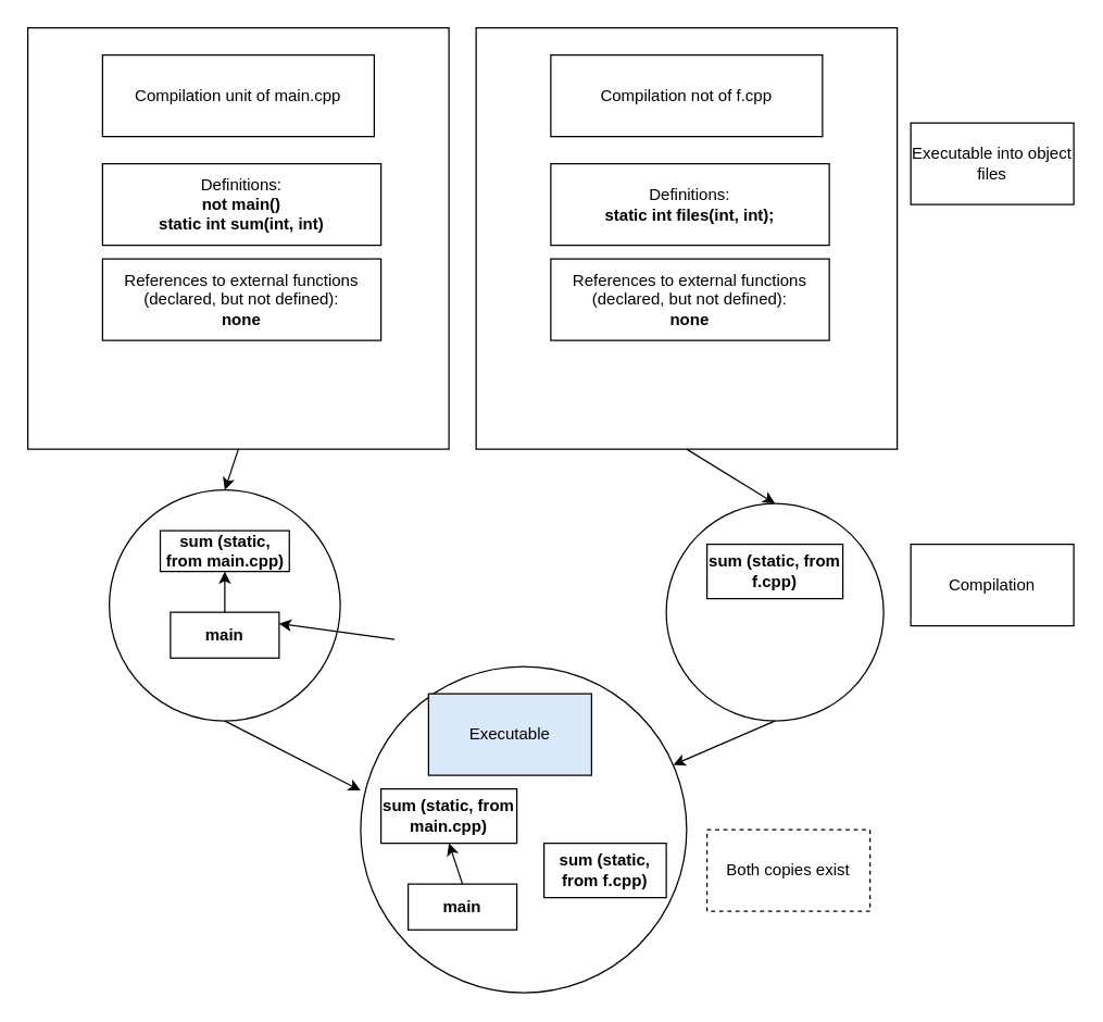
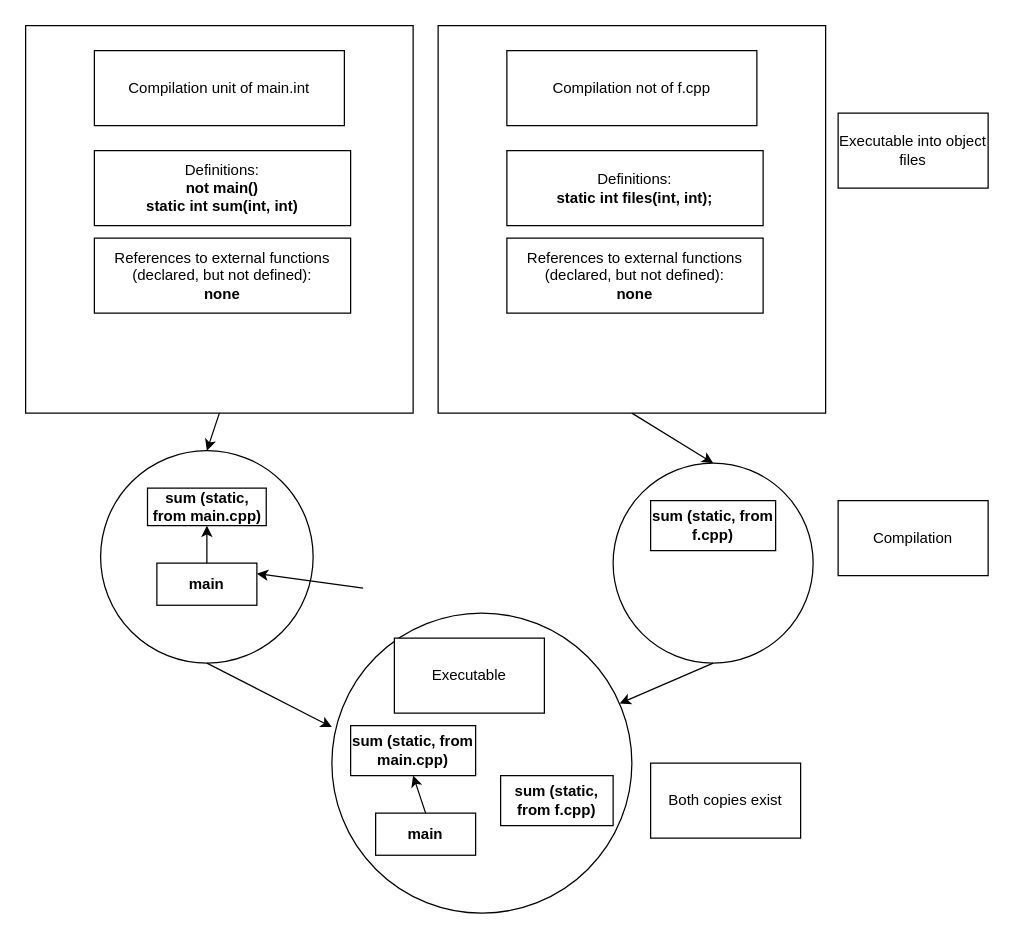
  <mxCell id="0" />
  <mxCell id="1" parent="0" />
  <mxCell id="2" value="" style="group" parent="1" vertex="1" connectable="0"><mxGeometry x="20" y="20" width="310" height="310" as="geometry" /></mxCell>
  <mxCell id="3" value="" style="whiteSpace=wrap;html=1;aspect=fixed;movable=1;resizable=1;rotatable=1;deletable=1;editable=1;locked=0;connectable=1;" parent="2" vertex="1"><mxGeometry width="310" height="310" as="geometry" /></mxCell>
- <mxCell id="4" value="Compilation unit of main.cpp" style="rounded=0;whiteSpace=wrap;html=1;movable=1;resizable=1;rotatable=1;deletable=1;editable=1;locked=0;connectable=1;" parent="2" vertex="1"><mxGeometry x="55" y="20" width="200" height="60" as="geometry" /></mxCell>
+ <mxCell id="4" value="Compilation unit of main.int" style="rounded=0;whiteSpace=wrap;html=1;movable=1;resizable=1;rotatable=1;deletable=1;editable=1;locked=0;connectable=1;" parent="2" vertex="1"><mxGeometry x="55" y="20" width="200" height="60" as="geometry" /></mxCell>
  <mxCell id="5" value="Definitions:&lt;br&gt;&lt;b&gt;not main()&lt;br&gt;static int sum(int, int)&lt;br&gt;&lt;/b&gt;" style="rounded=0;whiteSpace=wrap;html=1;" parent="2" vertex="1"><mxGeometry x="55" y="100" width="205" height="60" as="geometry" /></mxCell>
  <mxCell id="6" value="References to external functions (declared, but not defined):&lt;br&gt;&lt;b&gt;none&lt;/b&gt;" style="rounded=0;whiteSpace=wrap;html=1;" parent="2" vertex="1"><mxGeometry x="55" y="170" width="205" height="60" as="geometry" /></mxCell>
  <mxCell id="7" value="" style="group" parent="1" vertex="1" connectable="0"><mxGeometry x="350" y="20" width="310" height="310" as="geometry" /></mxCell>
  <mxCell id="8" value="" style="whiteSpace=wrap;html=1;aspect=fixed;movable=1;resizable=1;rotatable=1;deletable=1;editable=1;locked=0;connectable=1;" parent="7" vertex="1"><mxGeometry width="310" height="310" as="geometry" /></mxCell>
  <mxCell id="9" value="Compilation not of f.cpp" style="rounded=0;whiteSpace=wrap;html=1;movable=1;resizable=1;rotatable=1;deletable=1;editable=1;locked=0;connectable=1;" parent="7" vertex="1"><mxGeometry x="55" y="20" width="200" height="60" as="geometry" /></mxCell>
  <mxCell id="10" value="Definitions:&lt;br&gt;&lt;b&gt;static int files(int, int);&lt;/b&gt;" style="rounded=0;whiteSpace=wrap;html=1;" parent="7" vertex="1"><mxGeometry x="55" y="100" width="205" height="60" as="geometry" /></mxCell>
  <mxCell id="11" value="References to external functions (declared, but not defined):&lt;br&gt;&lt;b&gt;none&lt;/b&gt;" style="rounded=0;whiteSpace=wrap;html=1;" parent="7" vertex="1"><mxGeometry x="55" y="170" width="205" height="60" as="geometry" /></mxCell>
  <mxCell id="12" value="" style="group" parent="1" vertex="1" connectable="0"><mxGeometry x="80" y="353.7" width="263.35" height="176.3" as="geometry" /></mxCell>
  <mxCell id="13" value="" style="ellipse;whiteSpace=wrap;html=1;aspect=fixed;" parent="12" vertex="1"><mxGeometry y="6.3" width="170" height="170" as="geometry" /></mxCell>
  <mxCell id="14" value="&lt;b&gt;sum (static, from main.cpp)&lt;br&gt;&lt;/b&gt;" style="rounded=0;whiteSpace=wrap;html=1;" parent="12" vertex="1"><mxGeometry x="37.5" y="36.3" width="95" height="30" as="geometry" /></mxCell>
  <mxCell id="15" value="&lt;b&gt;main&lt;/b&gt;" style="rounded=0;whiteSpace=wrap;html=1;" parent="12" vertex="1"><mxGeometry x="45" y="96.3" width="80" height="33.7" as="geometry" /></mxCell>
  <mxCell id="16" value="" style="endArrow=classic;html=1;rounded=0;entryX=1;entryY=0.25;entryDx=0;entryDy=0;" parent="12" target="15" edge="1"><mxGeometry width="50" height="50" relative="1" as="geometry"><mxPoint x="210" y="116.3" as="sourcePoint" /><mxPoint x="190" y="156.3" as="targetPoint" /></mxGeometry></mxCell>
  <mxCell id="17" value="" style="curved=1;endArrow=classic;html=1;rounded=0;exitX=0.5;exitY=0;exitDx=0;exitDy=0;entryX=0.5;entryY=1;entryDx=0;entryDy=0;" edge="1" parent="12" source="15" target="14"><mxGeometry width="50" height="50" relative="1" as="geometry"><mxPoint x="260" y="106.3" as="sourcePoint" /><mxPoint x="310" y="56.3" as="targetPoint" /><Array as="points" /></mxGeometry></mxCell>
  <mxCell id="18" value="" style="ellipse;whiteSpace=wrap;html=1;aspect=fixed;" parent="1" vertex="1"><mxGeometry x="490" y="370" width="160" height="160" as="geometry" /></mxCell>
  <mxCell id="19" value="&lt;b&gt;sum (static, from f.cpp)&lt;/b&gt;" style="rounded=0;whiteSpace=wrap;html=1;" parent="1" vertex="1"><mxGeometry x="520" y="400" width="100" height="40" as="geometry" /></mxCell>
  <mxCell id="20" value="" style="curved=1;endArrow=classic;html=1;rounded=0;exitX=0.5;exitY=1;exitDx=0;exitDy=0;entryX=0.5;entryY=0;entryDx=0;entryDy=0;" parent="1" source="3" target="13" edge="1"><mxGeometry width="50" height="50" relative="1" as="geometry"><mxPoint x="380" y="410" as="sourcePoint" /><mxPoint x="430" y="360" as="targetPoint" /><Array as="points" /></mxGeometry></mxCell>
  <mxCell id="21" value="" style="curved=1;endArrow=classic;html=1;rounded=0;exitX=0.5;exitY=1;exitDx=0;exitDy=0;entryX=0.5;entryY=0;entryDx=0;entryDy=0;" parent="1" source="8" target="18" edge="1"><mxGeometry width="50" height="50" relative="1" as="geometry"><mxPoint x="185" y="340" as="sourcePoint" /><mxPoint x="175" y="370" as="targetPoint" /><Array as="points" /></mxGeometry></mxCell>
  <mxCell id="22" value="Executable into object files" style="rounded=0;whiteSpace=wrap;html=1;" parent="1" vertex="1"><mxGeometry x="670" y="90" width="120" height="60" as="geometry" /></mxCell>
  <mxCell id="23" value="Compilation" style="rounded=0;whiteSpace=wrap;html=1;" parent="1" vertex="1"><mxGeometry x="670" y="400" width="120" height="60" as="geometry" /></mxCell>
  <mxCell id="24" value="" style="endArrow=classic;html=1;rounded=0;exitX=0.5;exitY=1;exitDx=0;exitDy=0;entryX=0;entryY=0.38;entryDx=0;entryDy=0;entryPerimeter=0;" parent="1" source="13" target="26" edge="1"><mxGeometry width="50" height="50" relative="1" as="geometry"><mxPoint x="440" y="560" as="sourcePoint" /><mxPoint x="310" y="570" as="targetPoint" /></mxGeometry></mxCell>
  <mxCell id="25" value="" style="endArrow=classic;html=1;rounded=0;exitX=0.5;exitY=1;exitDx=0;exitDy=0;" parent="1" source="18" target="26" edge="1"><mxGeometry width="50" height="50" relative="1" as="geometry"><mxPoint x="175" y="540" as="sourcePoint" /><mxPoint x="430" y="570" as="targetPoint" /></mxGeometry></mxCell>
  <mxCell id="26" value="" style="ellipse;whiteSpace=wrap;html=1;aspect=fixed;" vertex="1" parent="1"><mxGeometry x="265" y="490" width="240" height="240" as="geometry" /></mxCell>
- <mxCell id="27" value="Executable" style="rounded=0;whiteSpace=wrap;html=1;fillColor=#dae8fc;" vertex="1" parent="1"><mxGeometry x="315" y="510" width="120" height="60" as="geometry" /></mxCell>
+ <mxCell id="27" value="Executable" style="rounded=0;whiteSpace=wrap;html=1;" vertex="1" parent="1"><mxGeometry x="315" y="510" width="120" height="60" as="geometry" /></mxCell>
  <mxCell id="28" value="&lt;b&gt;sum (static, from main.cpp)&lt;/b&gt;" style="rounded=0;whiteSpace=wrap;html=1;" vertex="1" parent="1"><mxGeometry x="280" y="580" width="100" height="40" as="geometry" /></mxCell>
  <mxCell id="29" value="&lt;b&gt;main&lt;/b&gt;" style="rounded=0;whiteSpace=wrap;html=1;" vertex="1" parent="1"><mxGeometry x="300" y="650" width="80" height="33.7" as="geometry" /></mxCell>
  <mxCell id="30" value="&lt;b&gt;sum (static, from f.cpp)&lt;/b&gt;" style="rounded=0;whiteSpace=wrap;html=1;" vertex="1" parent="1"><mxGeometry x="400" y="620" width="90" height="40" as="geometry" /></mxCell>
  <mxCell id="31" value="" style="curved=1;endArrow=classic;html=1;rounded=0;exitX=0.5;exitY=0;exitDx=0;exitDy=0;entryX=0.5;entryY=1;entryDx=0;entryDy=0;" edge="1" parent="1" source="29" target="28"><mxGeometry width="50" height="50" relative="1" as="geometry"><mxPoint x="340" y="460" as="sourcePoint" /><mxPoint x="390" y="410" as="targetPoint" /><Array as="points" /></mxGeometry></mxCell>
- <mxCell id="32" value="Both copies exist" style="rounded=0;whiteSpace=wrap;html=1;dashed=1;" vertex="1" parent="1"><mxGeometry x="520" y="610" width="120" height="60" as="geometry" /></mxCell>
+ <mxCell id="32" value="Both copies exist" style="rounded=0;whiteSpace=wrap;html=1;" vertex="1" parent="1"><mxGeometry x="520" y="610" width="120" height="60" as="geometry" /></mxCell>
